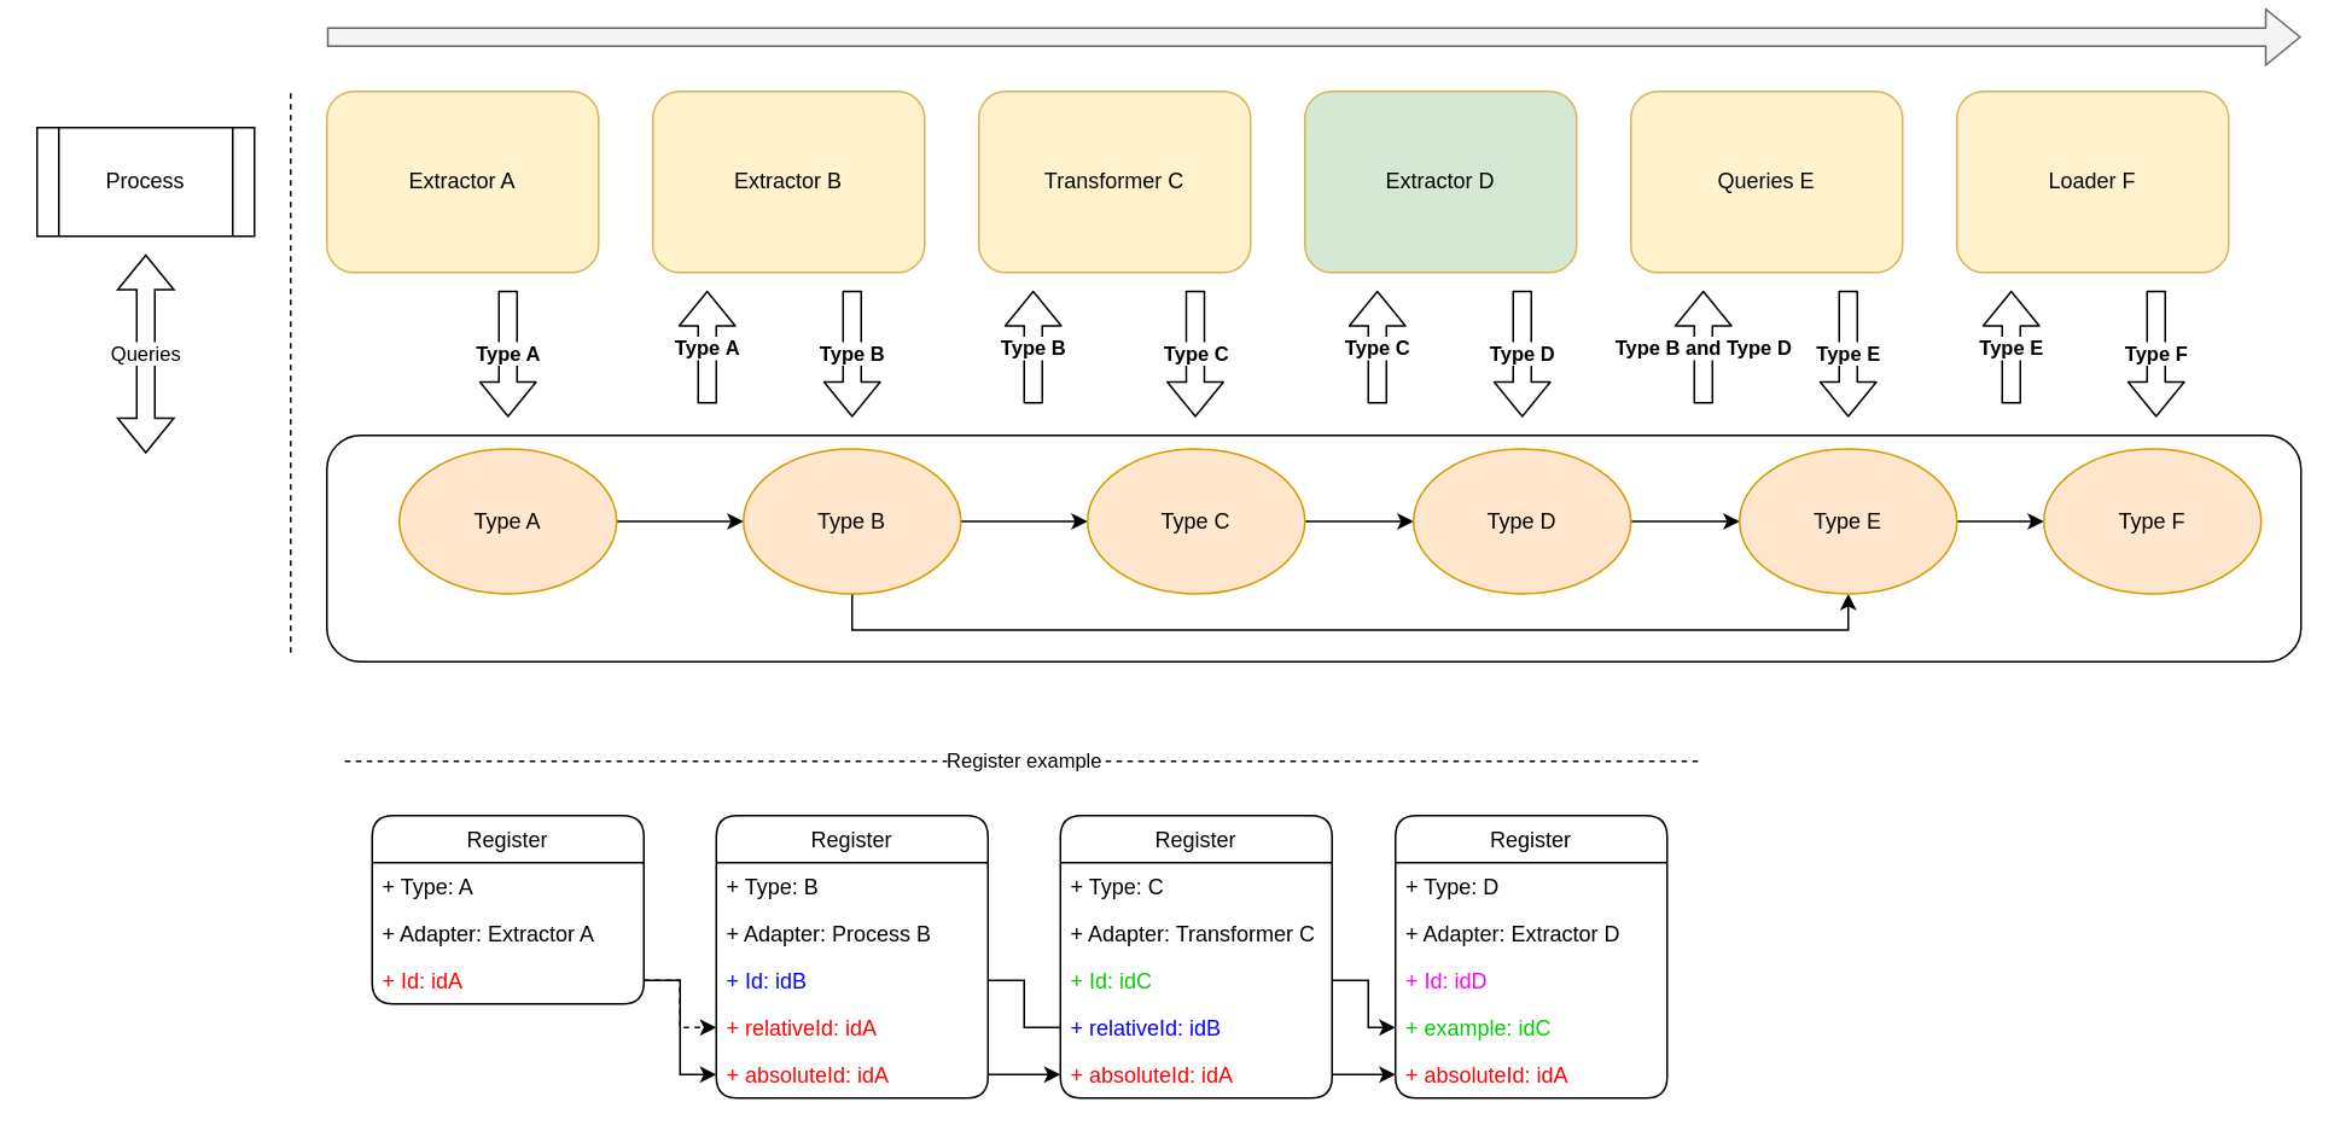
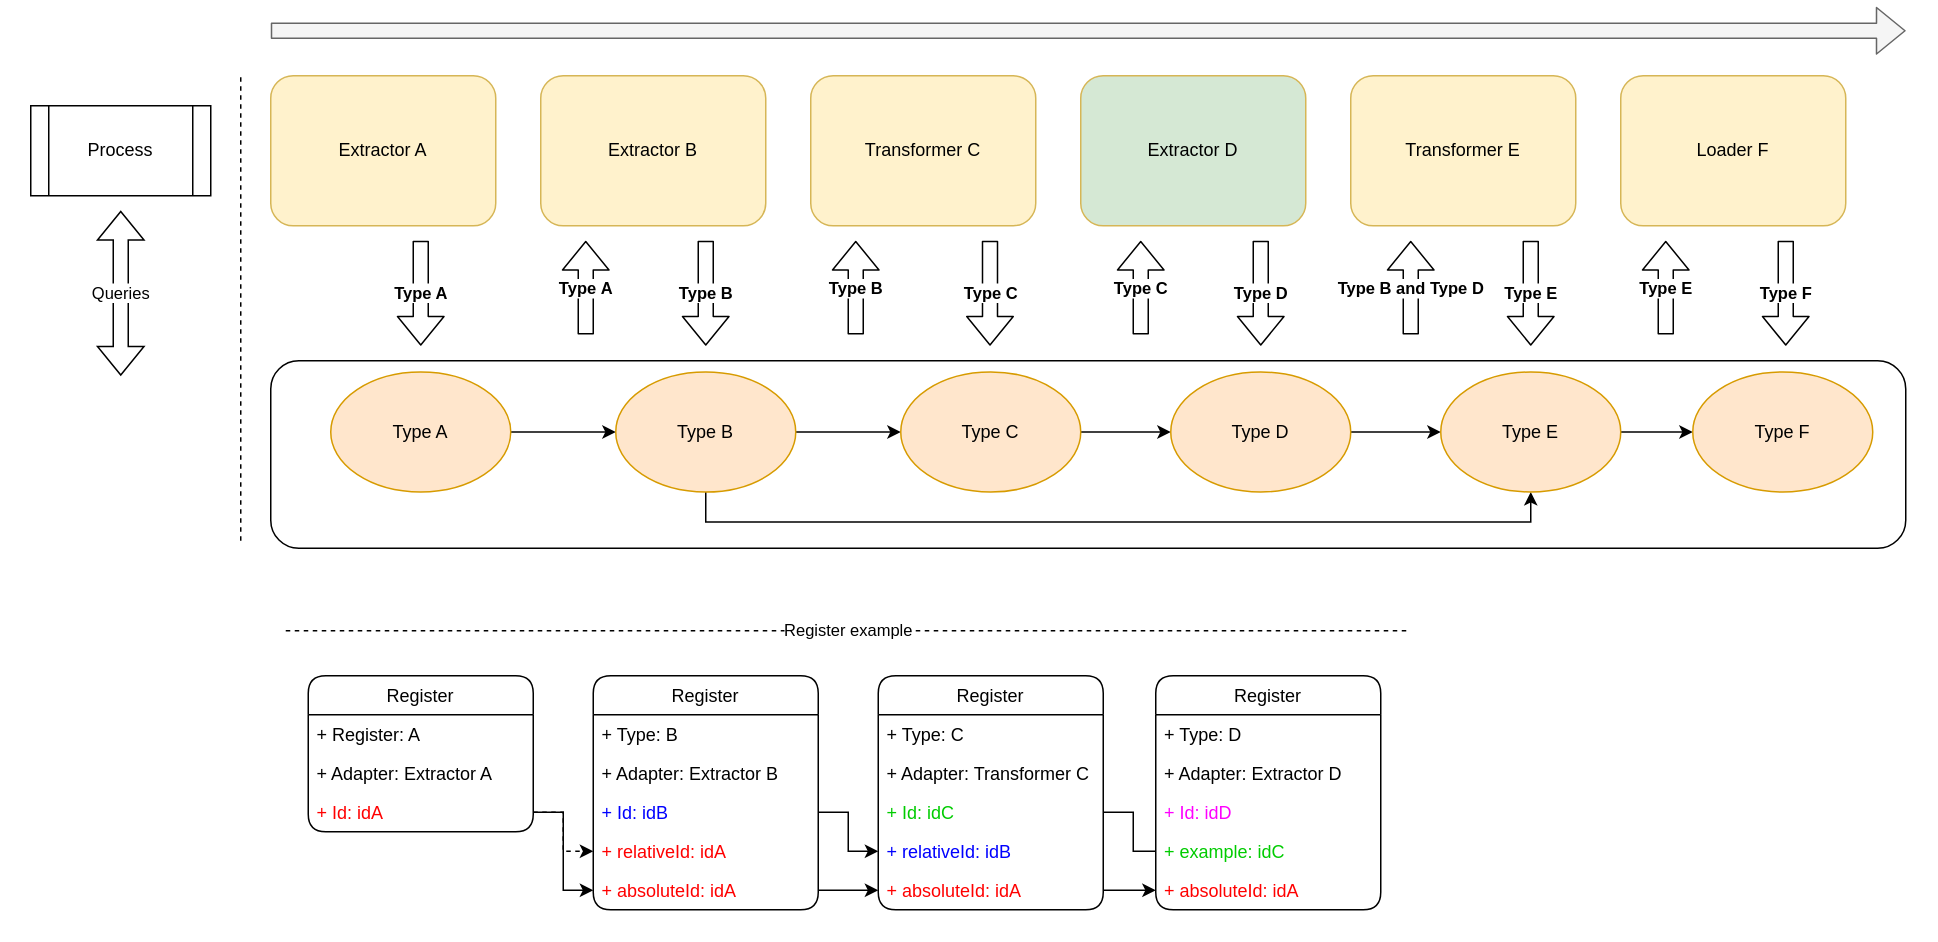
  <mxCell id="0" />
  <mxCell id="1" parent="0" />
  <mxCell id="2" value="" style="rounded=1;whiteSpace=wrap;html=1;align=right;" parent="1" vertex="1"><mxGeometry x="180" y="240" width="1090" height="125" as="geometry" /></mxCell>
  <mxCell id="3" style="edgeStyle=orthogonalEdgeStyle;rounded=0;orthogonalLoop=1;jettySize=auto;html=1;exitX=1;exitY=0.5;exitDx=0;exitDy=0;entryX=0;entryY=0.5;entryDx=0;entryDy=0;" parent="1" source="4" target="7" edge="1"><mxGeometry relative="1" as="geometry" /></mxCell>
  <mxCell id="4" value="Type A" style="ellipse;whiteSpace=wrap;html=1;fillColor=#ffe6cc;strokeColor=#d79b00;" parent="1" vertex="1"><mxGeometry x="220" y="247.5" width="120" height="80" as="geometry" /></mxCell>
  <mxCell id="5" style="edgeStyle=orthogonalEdgeStyle;rounded=0;orthogonalLoop=1;jettySize=auto;html=1;exitX=1;exitY=0.5;exitDx=0;exitDy=0;" parent="1" source="7" target="17" edge="1"><mxGeometry relative="1" as="geometry" /></mxCell>
  <mxCell id="6" style="edgeStyle=orthogonalEdgeStyle;rounded=0;orthogonalLoop=1;jettySize=auto;html=1;exitX=0.5;exitY=1;exitDx=0;exitDy=0;entryX=0.5;entryY=1;entryDx=0;entryDy=0;" parent="1" source="7" target="27" edge="1"><mxGeometry relative="1" as="geometry" /></mxCell>
  <mxCell id="7" value="Type B" style="ellipse;whiteSpace=wrap;html=1;fillColor=#ffe6cc;strokeColor=#d79b00;" parent="1" vertex="1"><mxGeometry x="410" y="247.5" width="120" height="80" as="geometry" /></mxCell>
  <mxCell id="8" value="Extractor A" style="rounded=1;whiteSpace=wrap;html=1;fillColor=#fff2cc;strokeColor=#d6b656;" parent="1" vertex="1"><mxGeometry x="180" y="50" width="150" height="100" as="geometry" /></mxCell>
  <mxCell id="9" value="&lt;b&gt;Type A&lt;/b&gt;" style="shape=flexArrow;endArrow=classic;html=1;" parent="1" edge="1"><mxGeometry width="50" height="50" relative="1" as="geometry"><mxPoint x="280" y="160" as="sourcePoint" /><mxPoint x="280" y="230" as="targetPoint" /></mxGeometry></mxCell>
  <mxCell id="10" value="Extractor B" style="rounded=1;whiteSpace=wrap;html=1;fillColor=#fff2cc;strokeColor=#d6b656;" parent="1" vertex="1"><mxGeometry x="360" y="50" width="150" height="100" as="geometry" /></mxCell>
  <mxCell id="11" value="&lt;b&gt;Type&amp;nbsp;A&lt;/b&gt;" style="shape=flexArrow;endArrow=classic;html=1;" parent="1" edge="1"><mxGeometry width="50" height="50" relative="1" as="geometry"><mxPoint x="390" y="222.5" as="sourcePoint" /><mxPoint x="390" y="160" as="targetPoint" /></mxGeometry></mxCell>
  <mxCell id="12" value="" style="shape=flexArrow;endArrow=classic;html=1;fillColor=#f5f5f5;strokeColor=#666666;" parent="1" edge="1"><mxGeometry width="50" height="50" relative="1" as="geometry"><mxPoint x="180" y="20" as="sourcePoint" /><mxPoint x="1270" y="20" as="targetPoint" /></mxGeometry></mxCell>
  <mxCell id="13" value="&lt;b&gt;Type&amp;nbsp;B&lt;/b&gt;" style="shape=flexArrow;endArrow=classic;html=1;" parent="1" edge="1"><mxGeometry width="50" height="50" relative="1" as="geometry"><mxPoint x="470" y="160" as="sourcePoint" /><mxPoint x="470" y="230" as="targetPoint" /></mxGeometry></mxCell>
  <mxCell id="14" value="Transformer C" style="rounded=1;whiteSpace=wrap;html=1;fillColor=#fff2cc;strokeColor=#d6b656;" parent="1" vertex="1"><mxGeometry x="540" y="50" width="150" height="100" as="geometry" /></mxCell>
  <mxCell id="15" value="&lt;b&gt;Type&amp;nbsp;B&lt;/b&gt;" style="shape=flexArrow;endArrow=classic;html=1;" parent="1" edge="1"><mxGeometry width="50" height="50" relative="1" as="geometry"><mxPoint x="570" y="222.5" as="sourcePoint" /><mxPoint x="570" y="160" as="targetPoint" /></mxGeometry></mxCell>
  <mxCell id="16" style="edgeStyle=orthogonalEdgeStyle;rounded=0;orthogonalLoop=1;jettySize=auto;html=1;exitX=1;exitY=0.5;exitDx=0;exitDy=0;" parent="1" source="17" target="23" edge="1"><mxGeometry relative="1" as="geometry" /></mxCell>
  <mxCell id="17" value="Type C" style="ellipse;whiteSpace=wrap;html=1;fillColor=#ffe6cc;strokeColor=#d79b00;" parent="1" vertex="1"><mxGeometry x="600" y="247.5" width="120" height="80" as="geometry" /></mxCell>
  <mxCell id="18" value="&lt;b&gt;Type&amp;nbsp;C&lt;/b&gt;" style="shape=flexArrow;endArrow=classic;html=1;" parent="1" edge="1"><mxGeometry width="50" height="50" relative="1" as="geometry"><mxPoint x="659.5" y="160" as="sourcePoint" /><mxPoint x="659.5" y="230" as="targetPoint" /></mxGeometry></mxCell>
  <mxCell id="19" value="Extractor D" style="rounded=1;whiteSpace=wrap;html=1;fillColor=#d5e8d4;strokeColor=#d6b656;" parent="1" vertex="1"><mxGeometry x="720" y="50" width="150" height="100" as="geometry" /></mxCell>
  <mxCell id="20" value="&lt;b&gt;Type&amp;nbsp;C&lt;/b&gt;" style="shape=flexArrow;endArrow=classic;html=1;" parent="1" edge="1"><mxGeometry width="50" height="50" relative="1" as="geometry"><mxPoint x="760" y="222.5" as="sourcePoint" /><mxPoint x="760" y="160" as="targetPoint" /></mxGeometry></mxCell>
  <mxCell id="21" value="&lt;b&gt;Type&amp;nbsp;D&lt;/b&gt;" style="shape=flexArrow;endArrow=classic;html=1;" parent="1" edge="1"><mxGeometry width="50" height="50" relative="1" as="geometry"><mxPoint x="840" y="160" as="sourcePoint" /><mxPoint x="840" y="230" as="targetPoint" /></mxGeometry></mxCell>
  <mxCell id="22" style="edgeStyle=orthogonalEdgeStyle;rounded=0;orthogonalLoop=1;jettySize=auto;html=1;exitX=1;exitY=0.5;exitDx=0;exitDy=0;entryX=0;entryY=0.5;entryDx=0;entryDy=0;" parent="1" source="23" target="27" edge="1"><mxGeometry relative="1" as="geometry" /></mxCell>
  <mxCell id="23" value="Type D" style="ellipse;whiteSpace=wrap;html=1;fillColor=#ffe6cc;strokeColor=#d79b00;" parent="1" vertex="1"><mxGeometry x="780" y="247.5" width="120" height="80" as="geometry" /></mxCell>
- <mxCell id="24" value="Queries E" style="rounded=1;whiteSpace=wrap;html=1;fillColor=#fff2cc;strokeColor=#d6b656;" parent="1" vertex="1"><mxGeometry x="900" y="50" width="150" height="100" as="geometry" /></mxCell>
+ <mxCell id="24" value="Transformer E" style="rounded=1;whiteSpace=wrap;html=1;fillColor=#fff2cc;strokeColor=#d6b656;" parent="1" vertex="1"><mxGeometry x="900" y="50" width="150" height="100" as="geometry" /></mxCell>
  <mxCell id="25" value="&lt;b&gt;Type&amp;nbsp;B and Type&amp;nbsp;D&lt;/b&gt;" style="shape=flexArrow;endArrow=classic;html=1;" parent="1" edge="1"><mxGeometry width="50" height="50" relative="1" as="geometry"><mxPoint x="940" y="222.5" as="sourcePoint" /><mxPoint x="940" y="160" as="targetPoint" /></mxGeometry></mxCell>
  <mxCell id="26" style="edgeStyle=orthogonalEdgeStyle;rounded=0;orthogonalLoop=1;jettySize=auto;html=1;exitX=1;exitY=0.5;exitDx=0;exitDy=0;entryX=0;entryY=0.5;entryDx=0;entryDy=0;" parent="1" source="27" target="32" edge="1"><mxGeometry relative="1" as="geometry" /></mxCell>
  <mxCell id="27" value="Type E" style="ellipse;whiteSpace=wrap;html=1;fillColor=#ffe6cc;strokeColor=#d79b00;" parent="1" vertex="1"><mxGeometry x="960" y="247.5" width="120" height="80" as="geometry" /></mxCell>
  <mxCell id="28" value="&lt;b&gt;Type&amp;nbsp;E&lt;/b&gt;" style="shape=flexArrow;endArrow=classic;html=1;" parent="1" edge="1"><mxGeometry width="50" height="50" relative="1" as="geometry"><mxPoint x="1020" y="160" as="sourcePoint" /><mxPoint x="1020" y="230" as="targetPoint" /></mxGeometry></mxCell>
  <mxCell id="29" value="Loader F" style="rounded=1;whiteSpace=wrap;html=1;fillColor=#fff2cc;strokeColor=#d6b656;" parent="1" vertex="1"><mxGeometry x="1080" y="50" width="150" height="100" as="geometry" /></mxCell>
  <mxCell id="30" value="&lt;b&gt;Type&amp;nbsp;E&lt;/b&gt;" style="shape=flexArrow;endArrow=classic;html=1;" parent="1" edge="1"><mxGeometry width="50" height="50" relative="1" as="geometry"><mxPoint x="1110" y="222.5" as="sourcePoint" /><mxPoint x="1110" y="160" as="targetPoint" /></mxGeometry></mxCell>
  <mxCell id="31" value="&lt;b&gt;Type&amp;nbsp;F&lt;/b&gt;" style="shape=flexArrow;endArrow=classic;html=1;" parent="1" edge="1"><mxGeometry width="50" height="50" relative="1" as="geometry"><mxPoint x="1190" y="160" as="sourcePoint" /><mxPoint x="1190" y="230" as="targetPoint" /></mxGeometry></mxCell>
  <mxCell id="32" value="Type F" style="ellipse;whiteSpace=wrap;html=1;fillColor=#ffe6cc;strokeColor=#d79b00;" parent="1" vertex="1"><mxGeometry x="1128" y="247.5" width="120" height="80" as="geometry" /></mxCell>
  <mxCell id="33" value="Process" style="shape=process;whiteSpace=wrap;html=1;backgroundOutline=1;" parent="1" vertex="1"><mxGeometry x="20" y="70" width="120" height="60" as="geometry" /></mxCell>
  <mxCell id="34" value="" style="endArrow=none;dashed=1;html=1;rounded=0;" parent="1" edge="1"><mxGeometry width="50" height="50" relative="1" as="geometry"><mxPoint x="160" y="360" as="sourcePoint" /><mxPoint x="160" y="50" as="targetPoint" /></mxGeometry></mxCell>
  <mxCell id="35" value="Queries" style="shape=flexArrow;endArrow=classic;startArrow=classic;html=1;rounded=0;" parent="1" edge="1"><mxGeometry width="100" height="100" relative="1" as="geometry"><mxPoint x="80" y="250" as="sourcePoint" /><mxPoint x="80" y="140" as="targetPoint" /></mxGeometry></mxCell>
  <mxCell id="36" value="Register" style="swimlane;fontStyle=0;childLayout=stackLayout;horizontal=1;startSize=26;fillColor=none;horizontalStack=0;resizeParent=1;resizeParentMax=0;resizeLast=0;collapsible=1;marginBottom=0;rounded=1;" parent="1" vertex="1"><mxGeometry x="205" y="450" width="150" height="104" as="geometry" /></mxCell>
- <mxCell id="37" value="+ Type: A" style="text;strokeColor=none;fillColor=none;align=left;verticalAlign=top;spacingLeft=4;spacingRight=4;overflow=hidden;rotatable=0;points=[[0,0.5],[1,0.5]];portConstraint=eastwest;rounded=1;" parent="36" vertex="1"><mxGeometry y="26" width="150" height="26" as="geometry" /></mxCell>
+ <mxCell id="37" value="+ Register: A" style="text;strokeColor=none;fillColor=none;align=left;verticalAlign=top;spacingLeft=4;spacingRight=4;overflow=hidden;rotatable=0;points=[[0,0.5],[1,0.5]];portConstraint=eastwest;rounded=1;" parent="36" vertex="1"><mxGeometry y="26" width="150" height="26" as="geometry" /></mxCell>
  <mxCell id="38" value="+ Adapter: Extractor A" style="text;strokeColor=none;fillColor=none;align=left;verticalAlign=top;spacingLeft=4;spacingRight=4;overflow=hidden;rotatable=0;points=[[0,0.5],[1,0.5]];portConstraint=eastwest;rounded=1;" parent="36" vertex="1"><mxGeometry y="52" width="150" height="26" as="geometry" /></mxCell>
  <mxCell id="39" value="+ Id: idA" style="text;strokeColor=none;fillColor=none;align=left;verticalAlign=top;spacingLeft=4;spacingRight=4;overflow=hidden;rotatable=0;points=[[0,0.5],[1,0.5]];portConstraint=eastwest;rounded=1;fontColor=#FF0000;" parent="36" vertex="1"><mxGeometry y="78" width="150" height="26" as="geometry" /></mxCell>
  <mxCell id="40" value="Register" style="swimlane;fontStyle=0;childLayout=stackLayout;horizontal=1;startSize=26;fillColor=none;horizontalStack=0;resizeParent=1;resizeParentMax=0;resizeLast=0;collapsible=1;marginBottom=0;rounded=1;" parent="1" vertex="1"><mxGeometry x="395" y="450" width="150" height="156" as="geometry" /></mxCell>
  <mxCell id="41" value="+ Type: B" style="text;strokeColor=none;fillColor=none;align=left;verticalAlign=top;spacingLeft=4;spacingRight=4;overflow=hidden;rotatable=0;points=[[0,0.5],[1,0.5]];portConstraint=eastwest;rounded=1;" parent="40" vertex="1"><mxGeometry y="26" width="150" height="26" as="geometry" /></mxCell>
- <mxCell id="42" value="+ Adapter: Process B" style="text;strokeColor=none;fillColor=none;align=left;verticalAlign=top;spacingLeft=4;spacingRight=4;overflow=hidden;rotatable=0;points=[[0,0.5],[1,0.5]];portConstraint=eastwest;rounded=1;" parent="40" vertex="1"><mxGeometry y="52" width="150" height="26" as="geometry" /></mxCell>
+ <mxCell id="42" value="+ Adapter: Extractor B" style="text;strokeColor=none;fillColor=none;align=left;verticalAlign=top;spacingLeft=4;spacingRight=4;overflow=hidden;rotatable=0;points=[[0,0.5],[1,0.5]];portConstraint=eastwest;rounded=1;" parent="40" vertex="1"><mxGeometry y="52" width="150" height="26" as="geometry" /></mxCell>
  <mxCell id="43" value="+ Id: idB" style="text;strokeColor=none;fillColor=none;align=left;verticalAlign=top;spacingLeft=4;spacingRight=4;overflow=hidden;rotatable=0;points=[[0,0.5],[1,0.5]];portConstraint=eastwest;rounded=1;fontColor=#0000FF;" parent="40" vertex="1"><mxGeometry y="78" width="150" height="26" as="geometry" /></mxCell>
  <mxCell id="44" value="+ relativeId: idA" style="text;strokeColor=none;fillColor=none;align=left;verticalAlign=top;spacingLeft=4;spacingRight=4;overflow=hidden;rotatable=0;points=[[0,0.5],[1,0.5]];portConstraint=eastwest;rounded=1;fontColor=#FF0000;" parent="40" vertex="1"><mxGeometry y="104" width="150" height="26" as="geometry" /></mxCell>
  <mxCell id="45" value="+ absoluteId: idA" style="text;strokeColor=none;fillColor=none;align=left;verticalAlign=top;spacingLeft=4;spacingRight=4;overflow=hidden;rotatable=0;points=[[0,0.5],[1,0.5]];portConstraint=eastwest;rounded=1;fontColor=#FF0000;" parent="40" vertex="1"><mxGeometry y="130" width="150" height="26" as="geometry" /></mxCell>
  <mxCell id="46" style="edgeStyle=orthogonalEdgeStyle;rounded=0;orthogonalLoop=1;jettySize=auto;html=1;exitX=1;exitY=0.5;exitDx=0;exitDy=0;entryX=0;entryY=0.5;entryDx=0;entryDy=0;dashed=1;" parent="1" source="39" target="44" edge="1"><mxGeometry relative="1" as="geometry" /></mxCell>
  <mxCell id="47" style="edgeStyle=orthogonalEdgeStyle;rounded=0;orthogonalLoop=1;jettySize=auto;html=1;exitX=1;exitY=0.5;exitDx=0;exitDy=0;" parent="1" source="39" target="45" edge="1"><mxGeometry relative="1" as="geometry" /></mxCell>
  <mxCell id="48" value="Register" style="swimlane;fontStyle=0;childLayout=stackLayout;horizontal=1;startSize=26;fillColor=none;horizontalStack=0;resizeParent=1;resizeParentMax=0;resizeLast=0;collapsible=1;marginBottom=0;rounded=1;" parent="1" vertex="1"><mxGeometry x="585" y="450" width="150" height="156" as="geometry" /></mxCell>
  <mxCell id="49" value="+ Type: C" style="text;strokeColor=none;fillColor=none;align=left;verticalAlign=top;spacingLeft=4;spacingRight=4;overflow=hidden;rotatable=0;points=[[0,0.5],[1,0.5]];portConstraint=eastwest;rounded=1;" parent="48" vertex="1"><mxGeometry y="26" width="150" height="26" as="geometry" /></mxCell>
  <mxCell id="50" value="+ Adapter: Transformer C" style="text;strokeColor=none;fillColor=none;align=left;verticalAlign=top;spacingLeft=4;spacingRight=4;overflow=hidden;rotatable=0;points=[[0,0.5],[1,0.5]];portConstraint=eastwest;rounded=1;" parent="48" vertex="1"><mxGeometry y="52" width="150" height="26" as="geometry" /></mxCell>
  <mxCell id="51" value="+ Id: idC" style="text;strokeColor=none;fillColor=none;align=left;verticalAlign=top;spacingLeft=4;spacingRight=4;overflow=hidden;rotatable=0;points=[[0,0.5],[1,0.5]];portConstraint=eastwest;rounded=1;fontColor=#00CC00;" parent="48" vertex="1"><mxGeometry y="78" width="150" height="26" as="geometry" /></mxCell>
  <mxCell id="52" value="+ relativeId: idB" style="text;strokeColor=none;fillColor=none;align=left;verticalAlign=top;spacingLeft=4;spacingRight=4;overflow=hidden;rotatable=0;points=[[0,0.5],[1,0.5]];portConstraint=eastwest;rounded=1;fontColor=#0000FF;" parent="48" vertex="1"><mxGeometry y="104" width="150" height="26" as="geometry" /></mxCell>
  <mxCell id="53" value="+ absoluteId: idA" style="text;strokeColor=none;fillColor=none;align=left;verticalAlign=top;spacingLeft=4;spacingRight=4;overflow=hidden;rotatable=0;points=[[0,0.5],[1,0.5]];portConstraint=eastwest;rounded=1;fontColor=#FF0000;" parent="48" vertex="1"><mxGeometry y="130" width="150" height="26" as="geometry" /></mxCell>
- <mxCell id="54" style="edgeStyle=orthogonalEdgeStyle;rounded=0;orthogonalLoop=1;jettySize=auto;html=1;exitX=1;exitY=0.5;exitDx=0;exitDy=0;entryX=0;entryY=0.5;entryDx=0;entryDy=0;endArrow=none;" parent="1" source="43" target="52" edge="1"><mxGeometry relative="1" as="geometry" /></mxCell>
+ <mxCell id="54" style="edgeStyle=orthogonalEdgeStyle;rounded=0;orthogonalLoop=1;jettySize=auto;html=1;exitX=1;exitY=0.5;exitDx=0;exitDy=0;entryX=0;entryY=0.5;entryDx=0;entryDy=0;" parent="1" source="43" target="52" edge="1"><mxGeometry relative="1" as="geometry" /></mxCell>
  <mxCell id="55" style="edgeStyle=orthogonalEdgeStyle;rounded=0;orthogonalLoop=1;jettySize=auto;html=1;exitX=1;exitY=0.5;exitDx=0;exitDy=0;" parent="1" source="45" target="53" edge="1"><mxGeometry relative="1" as="geometry" /></mxCell>
  <mxCell id="56" value="Register example" style="endArrow=none;dashed=1;html=1;rounded=0;" parent="1" edge="1"><mxGeometry width="50" height="50" relative="1" as="geometry"><mxPoint x="190" y="420" as="sourcePoint" /><mxPoint x="940" y="420" as="targetPoint" /></mxGeometry></mxCell>
  <mxCell id="57" value="Register" style="swimlane;fontStyle=0;childLayout=stackLayout;horizontal=1;startSize=26;fillColor=none;horizontalStack=0;resizeParent=1;resizeParentMax=0;resizeLast=0;collapsible=1;marginBottom=0;rounded=1;" parent="1" vertex="1"><mxGeometry x="770" y="450" width="150" height="156" as="geometry" /></mxCell>
  <mxCell id="58" value="+ Type: D" style="text;strokeColor=none;fillColor=none;align=left;verticalAlign=top;spacingLeft=4;spacingRight=4;overflow=hidden;rotatable=0;points=[[0,0.5],[1,0.5]];portConstraint=eastwest;rounded=1;" parent="57" vertex="1"><mxGeometry y="26" width="150" height="26" as="geometry" /></mxCell>
  <mxCell id="59" value="+ Adapter: Extractor D" style="text;strokeColor=none;fillColor=none;align=left;verticalAlign=top;spacingLeft=4;spacingRight=4;overflow=hidden;rotatable=0;points=[[0,0.5],[1,0.5]];portConstraint=eastwest;rounded=1;" parent="57" vertex="1"><mxGeometry y="52" width="150" height="26" as="geometry" /></mxCell>
  <mxCell id="60" value="+ Id: idD" style="text;strokeColor=none;fillColor=none;align=left;verticalAlign=top;spacingLeft=4;spacingRight=4;overflow=hidden;rotatable=0;points=[[0,0.5],[1,0.5]];portConstraint=eastwest;rounded=1;fontColor=#FF00FF;" parent="57" vertex="1"><mxGeometry y="78" width="150" height="26" as="geometry" /></mxCell>
  <mxCell id="61" value="+ example: idC" style="text;strokeColor=none;fillColor=none;align=left;verticalAlign=top;spacingLeft=4;spacingRight=4;overflow=hidden;rotatable=0;points=[[0,0.5],[1,0.5]];portConstraint=eastwest;rounded=1;fontColor=#00CC00;" parent="57" vertex="1"><mxGeometry y="104" width="150" height="26" as="geometry" /></mxCell>
  <mxCell id="62" value="+ absoluteId: idA" style="text;strokeColor=none;fillColor=none;align=left;verticalAlign=top;spacingLeft=4;spacingRight=4;overflow=hidden;rotatable=0;points=[[0,0.5],[1,0.5]];portConstraint=eastwest;rounded=1;fontColor=#FF0000;" parent="57" vertex="1"><mxGeometry y="130" width="150" height="26" as="geometry" /></mxCell>
- <mxCell id="63" style="edgeStyle=orthogonalEdgeStyle;rounded=0;orthogonalLoop=1;jettySize=auto;html=1;exitX=1;exitY=0.5;exitDx=0;exitDy=0;entryX=0;entryY=0.5;entryDx=0;entryDy=0;fontColor=#00CC00;" parent="1" source="51" target="61" edge="1"><mxGeometry relative="1" as="geometry" /></mxCell>
+ <mxCell id="63" style="edgeStyle=orthogonalEdgeStyle;rounded=0;orthogonalLoop=1;jettySize=auto;html=1;exitX=1;exitY=0.5;exitDx=0;exitDy=0;entryX=0;entryY=0.5;entryDx=0;entryDy=0;fontColor=#00CC00;endArrow=none;" parent="1" source="51" target="61" edge="1"><mxGeometry relative="1" as="geometry" /></mxCell>
  <mxCell id="64" style="edgeStyle=orthogonalEdgeStyle;rounded=0;orthogonalLoop=1;jettySize=auto;html=1;exitX=1;exitY=0.5;exitDx=0;exitDy=0;fontColor=#00CC00;" parent="1" source="53" target="62" edge="1"><mxGeometry relative="1" as="geometry" /></mxCell>
